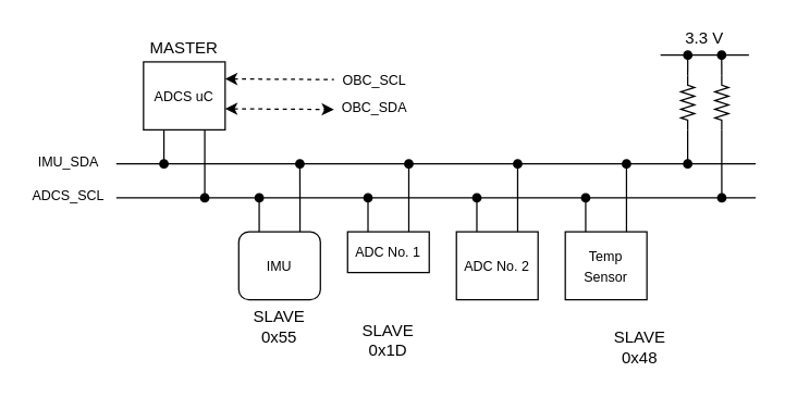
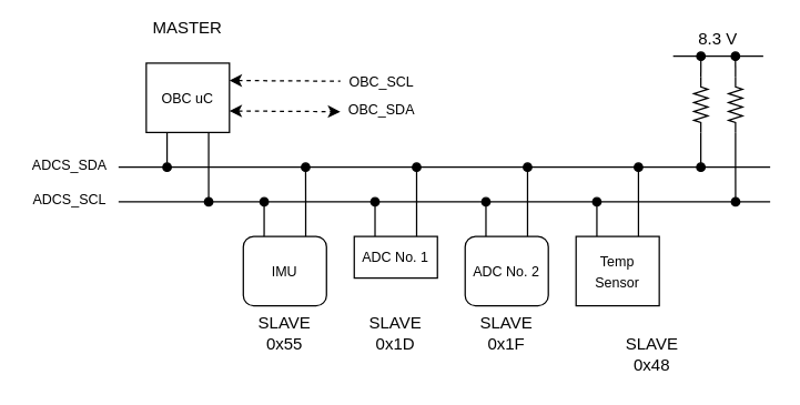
  <mxCell id="0" />
  <mxCell id="1" parent="0" />
  <mxCell id="2" style="edgeStyle=orthogonalEdgeStyle;rounded=0;orthogonalLoop=1;jettySize=auto;html=1;exitX=0.25;exitY=1;exitDx=0;exitDy=0;endArrow=oval;endFill=1;" edge="1" parent="1" source="4"><mxGeometry relative="1" as="geometry"><mxPoint x="120" y="120" as="targetPoint" /></mxGeometry></mxCell>
  <mxCell id="3" style="edgeStyle=orthogonalEdgeStyle;rounded=0;orthogonalLoop=1;jettySize=auto;html=1;exitX=0.75;exitY=1;exitDx=0;exitDy=0;endArrow=oval;endFill=1;" edge="1" parent="1" source="4"><mxGeometry relative="1" as="geometry"><mxPoint x="150" y="145" as="targetPoint" /></mxGeometry></mxCell>
- <mxCell id="4" value="&lt;font style=&quot;font-size: 10px;&quot;&gt;ADCS uC&lt;/font&gt;" style="rounded=0;whiteSpace=wrap;html=1;" parent="1" vertex="1"><mxGeometry x="105" y="45" width="60" height="50" as="geometry" /></mxCell>
+ <mxCell id="4" value="&lt;font style=&quot;font-size: 10px;&quot;&gt;OBC uC&lt;/font&gt;" style="rounded=0;whiteSpace=wrap;html=1;" parent="1" vertex="1"><mxGeometry x="105" y="45" width="60" height="50" as="geometry" /></mxCell>
  <mxCell id="5" style="edgeStyle=orthogonalEdgeStyle;rounded=0;orthogonalLoop=1;jettySize=auto;html=1;exitX=0.25;exitY=0;exitDx=0;exitDy=0;endArrow=oval;endFill=1;" edge="1" parent="1" source="7"><mxGeometry relative="1" as="geometry"><mxPoint x="190.046" y="145" as="targetPoint" /></mxGeometry></mxCell>
  <mxCell id="6" style="edgeStyle=orthogonalEdgeStyle;rounded=0;orthogonalLoop=1;jettySize=auto;html=1;exitX=0.75;exitY=0;exitDx=0;exitDy=0;endArrow=oval;endFill=1;" edge="1" parent="1" source="7"><mxGeometry relative="1" as="geometry"><mxPoint x="219.931" y="120" as="targetPoint" /></mxGeometry></mxCell>
  <mxCell id="7" value="&lt;font style=&quot;font-size: 10px;&quot;&gt;IMU&lt;/font&gt;" style="whiteSpace=wrap;html=1;rounded=1;" parent="1" vertex="1"><mxGeometry x="175" y="170" width="60" height="50" as="geometry" /></mxCell>
  <mxCell id="8" style="edgeStyle=orthogonalEdgeStyle;rounded=0;orthogonalLoop=1;jettySize=auto;html=1;exitX=0.25;exitY=0;exitDx=0;exitDy=0;endArrow=oval;endFill=1;" edge="1" parent="1" source="10"><mxGeometry relative="1" as="geometry"><mxPoint x="270" y="145" as="targetPoint" /></mxGeometry></mxCell>
  <mxCell id="9" style="edgeStyle=orthogonalEdgeStyle;rounded=0;orthogonalLoop=1;jettySize=auto;html=1;exitX=0.75;exitY=0;exitDx=0;exitDy=0;endArrow=oval;endFill=1;" edge="1" parent="1" source="10"><mxGeometry relative="1" as="geometry"><mxPoint x="300" y="120" as="targetPoint" /></mxGeometry></mxCell>
  <mxCell id="10" value="&lt;span style=&quot;font-size: 10px;&quot;&gt;ADC No. 1&lt;/span&gt;" style="rounded=0;whiteSpace=wrap;html=1;" parent="1" vertex="1"><mxGeometry x="255" y="170" width="60" height="30" as="geometry" /></mxCell>
  <mxCell id="11" style="edgeStyle=orthogonalEdgeStyle;rounded=0;orthogonalLoop=1;jettySize=auto;html=1;exitX=0.25;exitY=0;exitDx=0;exitDy=0;endArrow=oval;endFill=1;" edge="1" parent="1" source="13"><mxGeometry relative="1" as="geometry"><mxPoint x="350" y="145" as="targetPoint" /></mxGeometry></mxCell>
  <mxCell id="12" style="edgeStyle=orthogonalEdgeStyle;rounded=0;orthogonalLoop=1;jettySize=auto;html=1;exitX=0.75;exitY=0;exitDx=0;exitDy=0;endArrow=oval;endFill=1;" edge="1" parent="1" source="13"><mxGeometry relative="1" as="geometry"><mxPoint x="380" y="120" as="targetPoint" /></mxGeometry></mxCell>
- <mxCell id="13" value="&lt;span style=&quot;font-size: 10px;&quot;&gt;ADC No. 2&lt;/span&gt;" style="rounded=0;whiteSpace=wrap;html=1;" parent="1" vertex="1"><mxGeometry x="335" y="170" width="60" height="50" as="geometry" /></mxCell>
- <mxCell id="14" value="IMU_SDA" style="text;html=1;strokeColor=none;fillColor=none;align=center;verticalAlign=middle;whiteSpace=wrap;rounded=0;fontSize=10;" parent="1" vertex="1"><mxGeometry x="20" y="110" width="60" height="15" as="geometry" /></mxCell>
+ <mxCell id="13" value="&lt;span style=&quot;font-size: 10px;&quot;&gt;ADC No. 2&lt;/span&gt;" style="whiteSpace=wrap;html=1;rounded=1;" parent="1" vertex="1"><mxGeometry x="335" y="170" width="60" height="50" as="geometry" /></mxCell>
+ <mxCell id="14" value="ADCS_SDA" style="text;html=1;strokeColor=none;fillColor=none;align=center;verticalAlign=middle;whiteSpace=wrap;rounded=0;fontSize=10;" parent="1" vertex="1"><mxGeometry x="20" y="110" width="60" height="15" as="geometry" /></mxCell>
  <mxCell id="15" value="ADCS_SCL" style="text;html=1;strokeColor=none;fillColor=none;align=center;verticalAlign=middle;whiteSpace=wrap;rounded=0;fontSize=10;" parent="1" vertex="1"><mxGeometry x="20" y="135" width="60" height="15" as="geometry" /></mxCell>
  <mxCell id="16" value="" style="endArrow=none;html=1;rounded=0;fontSize=10;startArrow=none;" parent="1" edge="1"><mxGeometry width="50" height="50" relative="1" as="geometry"><mxPoint x="555" y="120" as="sourcePoint" /><mxPoint x="85" y="120" as="targetPoint" /></mxGeometry></mxCell>
  <mxCell id="17" value="" style="endArrow=none;html=1;rounded=0;fontSize=10;" parent="1" edge="1"><mxGeometry width="50" height="50" relative="1" as="geometry"><mxPoint x="555" y="145" as="sourcePoint" /><mxPoint x="85" y="145" as="targetPoint" /></mxGeometry></mxCell>
- <mxCell id="18" value="MASTER" style="text;html=1;strokeColor=none;fillColor=none;align=center;verticalAlign=middle;whiteSpace=wrap;rounded=0;" vertex="1" parent="1"><mxGeometry x="105" y="25" width="60" height="20" as="geometry" /></mxCell>
+ <mxCell id="18" value="MASTER" style="text;html=1;strokeColor=none;fillColor=none;align=center;verticalAlign=middle;whiteSpace=wrap;rounded=0;" vertex="1" parent="1"><mxGeometry x="105" y="10" width="60" height="20" as="geometry" /></mxCell>
  <mxCell id="19" style="edgeStyle=orthogonalEdgeStyle;rounded=0;orthogonalLoop=1;jettySize=auto;html=1;exitX=0.25;exitY=0;exitDx=0;exitDy=0;endArrow=oval;endFill=1;" edge="1" parent="1" source="21"><mxGeometry relative="1" as="geometry"><mxPoint x="430" y="145" as="targetPoint" /></mxGeometry></mxCell>
  <mxCell id="20" style="edgeStyle=orthogonalEdgeStyle;rounded=0;orthogonalLoop=1;jettySize=auto;html=1;exitX=0.75;exitY=0;exitDx=0;exitDy=0;endArrow=oval;endFill=1;" edge="1" parent="1" source="21"><mxGeometry relative="1" as="geometry"><mxPoint x="460" y="120" as="targetPoint" /></mxGeometry></mxCell>
  <mxCell id="21" value="&lt;span style=&quot;font-size: 10px;&quot;&gt;Temp Sensor&lt;/span&gt;" style="rounded=0;whiteSpace=wrap;html=1;" vertex="1" parent="1"><mxGeometry x="415" y="170" width="60" height="50" as="geometry" /></mxCell>
  <mxCell id="22" style="edgeStyle=orthogonalEdgeStyle;rounded=0;orthogonalLoop=1;jettySize=auto;html=1;exitX=0;exitY=0.5;exitDx=0;exitDy=0;exitPerimeter=0;endArrow=oval;endFill=1;" edge="1" parent="1" source="24"><mxGeometry relative="1" as="geometry"><mxPoint x="504.989" y="120" as="targetPoint" /></mxGeometry></mxCell>
  <mxCell id="23" style="edgeStyle=orthogonalEdgeStyle;rounded=0;orthogonalLoop=1;jettySize=auto;html=1;exitX=1;exitY=0.5;exitDx=0;exitDy=0;exitPerimeter=0;endArrow=oval;endFill=1;" edge="1" parent="1" source="24"><mxGeometry relative="1" as="geometry"><mxPoint x="505.047" y="40" as="targetPoint" /></mxGeometry></mxCell>
  <mxCell id="24" value="" style="pointerEvents=1;verticalLabelPosition=bottom;shadow=0;dashed=0;align=center;html=1;verticalAlign=top;shape=mxgraph.electrical.resistors.resistor_2;rotation=-90;" vertex="1" parent="1"><mxGeometry x="485" y="70" width="40" height="10" as="geometry" /></mxCell>
  <mxCell id="25" style="edgeStyle=orthogonalEdgeStyle;rounded=0;orthogonalLoop=1;jettySize=auto;html=1;exitX=0;exitY=0.5;exitDx=0;exitDy=0;exitPerimeter=0;endArrow=oval;endFill=1;" edge="1" parent="1" source="27"><mxGeometry relative="1" as="geometry"><mxPoint x="530.046" y="145" as="targetPoint" /></mxGeometry></mxCell>
  <mxCell id="26" style="edgeStyle=orthogonalEdgeStyle;rounded=0;orthogonalLoop=1;jettySize=auto;html=1;exitX=1;exitY=0.5;exitDx=0;exitDy=0;exitPerimeter=0;endArrow=oval;endFill=1;" edge="1" parent="1" source="27"><mxGeometry relative="1" as="geometry"><mxPoint x="529.93" y="40" as="targetPoint" /></mxGeometry></mxCell>
  <mxCell id="27" value="" style="pointerEvents=1;verticalLabelPosition=bottom;shadow=0;dashed=0;align=center;html=1;verticalAlign=top;shape=mxgraph.electrical.resistors.resistor_2;rotation=-90;" vertex="1" parent="1"><mxGeometry x="510" y="70" width="40" height="10" as="geometry" /></mxCell>
  <mxCell id="28" value="" style="endArrow=none;html=1;rounded=0;" edge="1" parent="1"><mxGeometry width="50" height="50" relative="1" as="geometry"><mxPoint x="485" y="40" as="sourcePoint" /><mxPoint x="550" y="40" as="targetPoint" /></mxGeometry></mxCell>
- <mxCell id="29" value="3.3 V" style="text;html=1;strokeColor=none;fillColor=none;align=center;verticalAlign=middle;whiteSpace=wrap;rounded=0;" vertex="1" parent="1"><mxGeometry x="485" y="20" width="65" height="15" as="geometry" /></mxCell>
+ <mxCell id="29" value="8.3 V" style="text;html=1;strokeColor=none;fillColor=none;align=center;verticalAlign=middle;whiteSpace=wrap;rounded=0;" vertex="1" parent="1"><mxGeometry x="485" y="20" width="65" height="15" as="geometry" /></mxCell>
  <mxCell id="30" value="SLAVE&lt;br&gt;0x55" style="text;html=1;strokeColor=none;fillColor=none;align=center;verticalAlign=middle;whiteSpace=wrap;rounded=0;" vertex="1" parent="1"><mxGeometry x="175" y="225" width="60" height="30" as="geometry" /></mxCell>
- <mxCell id="31" value="SLAVE&lt;br&gt;0x1D" style="text;html=1;strokeColor=none;fillColor=none;align=center;verticalAlign=middle;whiteSpace=wrap;rounded=0;" vertex="1" parent="1"><mxGeometry x="255" y="235" width="60" height="30" as="geometry" /></mxCell>
+ <mxCell id="31" value="SLAVE&lt;br&gt;0x1D" style="text;html=1;strokeColor=none;fillColor=none;align=center;verticalAlign=middle;whiteSpace=wrap;rounded=0;" vertex="1" parent="1"><mxGeometry x="255" y="225" width="60" height="30" as="geometry" /></mxCell>
+ <mxCell id="32" value="SLAVE&lt;br&gt;0x1F" style="text;html=1;strokeColor=none;fillColor=none;align=center;verticalAlign=middle;whiteSpace=wrap;rounded=0;" vertex="1" parent="1"><mxGeometry x="335" y="225" width="60" height="30" as="geometry" /></mxCell>
  <mxCell id="33" value="SLAVE&lt;br&gt;0x48" style="text;html=1;strokeColor=none;fillColor=none;align=center;verticalAlign=middle;whiteSpace=wrap;rounded=0;" vertex="1" parent="1"><mxGeometry x="440" y="240" width="60" height="30" as="geometry" /></mxCell>
  <mxCell id="34" value="" style="endArrow=none;startArrow=classic;html=1;rounded=0;exitX=1;exitY=0.25;exitDx=0;exitDy=0;endFill=0;dashed=1;" edge="1" parent="1" source="4"><mxGeometry width="50" height="50" relative="1" as="geometry"><mxPoint x="200" y="100" as="sourcePoint" /><mxPoint x="245" y="58" as="targetPoint" /></mxGeometry></mxCell>
  <mxCell id="35" value="" style="endArrow=classic;startArrow=classic;html=1;rounded=0;exitX=1;exitY=0.25;exitDx=0;exitDy=0;endFill=1;dashed=1;" edge="1" parent="1"><mxGeometry width="50" height="50" relative="1" as="geometry"><mxPoint x="165" y="79.5" as="sourcePoint" /><mxPoint x="245" y="80" as="targetPoint" /></mxGeometry></mxCell>
  <mxCell id="36" value="OBC_SDA" style="text;html=1;strokeColor=none;fillColor=none;align=center;verticalAlign=middle;whiteSpace=wrap;rounded=0;fontSize=10;" vertex="1" parent="1"><mxGeometry x="250" y="70" width="50" height="15" as="geometry" /></mxCell>
  <mxCell id="37" value="OBC_SCL" style="text;html=1;strokeColor=none;fillColor=none;align=center;verticalAlign=middle;whiteSpace=wrap;rounded=0;fontSize=10;" vertex="1" parent="1"><mxGeometry x="250" y="50" width="50" height="15" as="geometry" /></mxCell>
